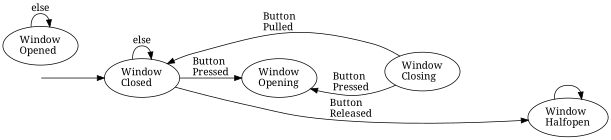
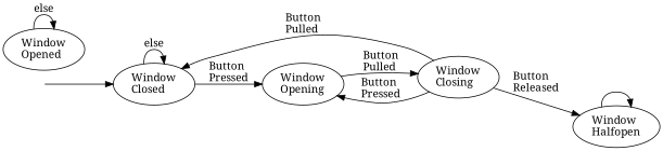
  digraph {
    fontname="Noto Serif"
    rankdir=LR
    node [fontname="Noto Serif"]
    edge [fontname="Noto Serif"]
    Reset [height=0 shape=point style=invis width=0]
    n2 [label="Window\lClosed\l"]
    n3 [label="Window\lOpening\l"]
    n4 [label="Window\lClosing\l"]
    n5 [label="Window\lHalfopen\l"]
    n6 [label="Window\lOpened\l"]
    Reset -> n2
    n2 -> n2 [label=else]
    n2 -> n3 [label="Button\lPressed\l"]
+   n3 -> n4 [label="Button\lPulled\l"]
    n4 -> n2 [label="Button\lPulled\l"]
    n4 -> n3 [label="Button\lPressed\l"]
-   n2 -> n5 [label="Button\lReleased\l"]
+   n4 -> n5 [label="Button\lReleased\l"]
    n5 -> n5
    n6 -> n6 [label=else]
  }
